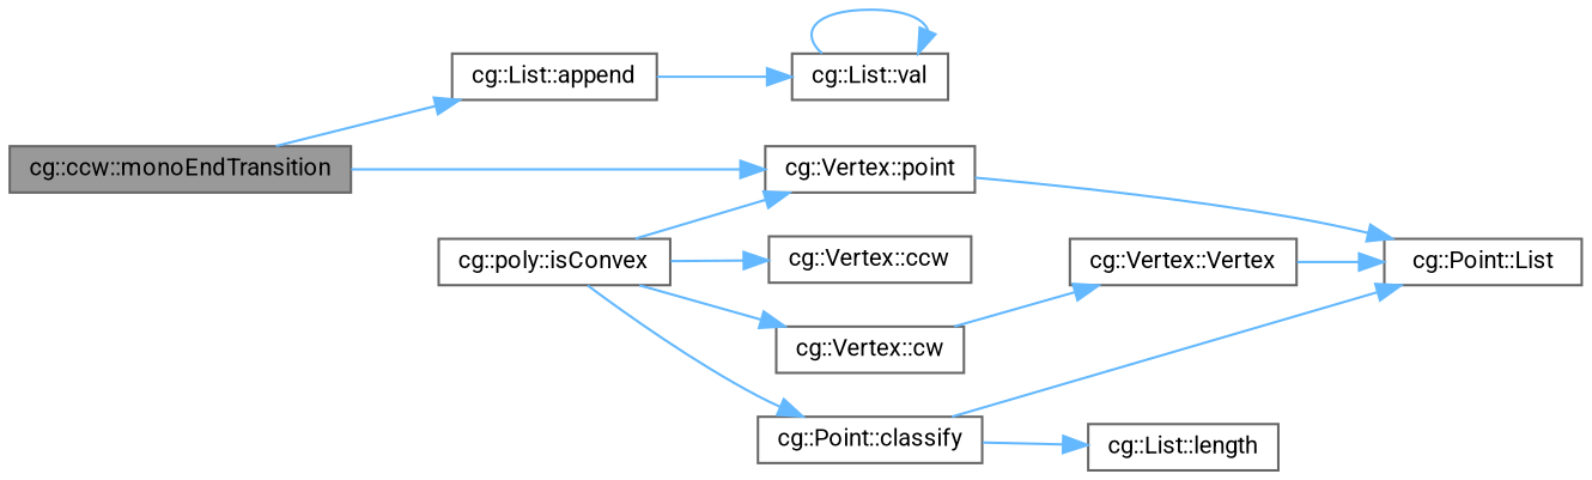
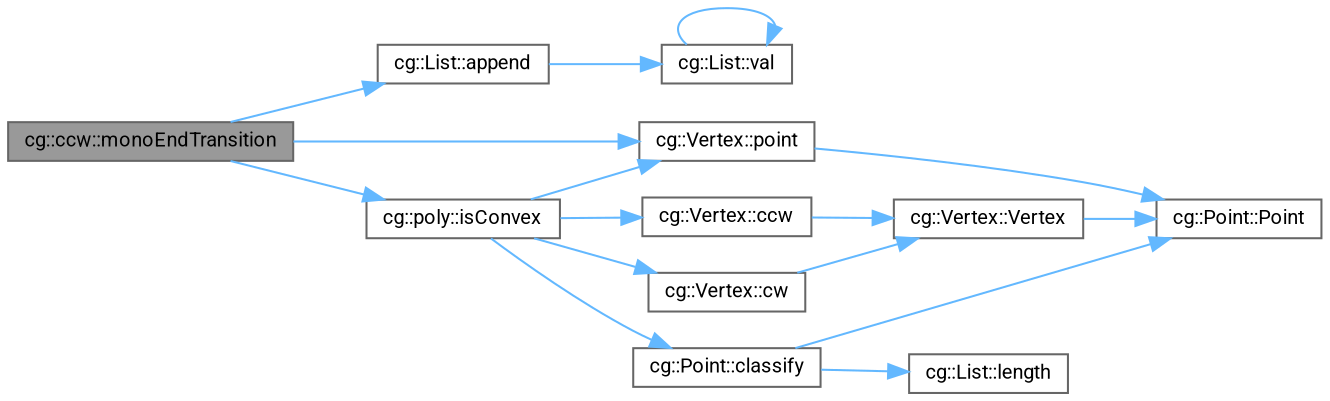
  digraph {
    fontname=Roboto
    rankdir=LR
    node [color=grey40 fillcolor=white fontname=Roboto fontsize=10 shape=box style=filled]
    edge [color=steelblue1 fontname=Roboto fontsize=10 labelfontname=Helvetica labelfontsize=10 style=solid]
    n1 [color=gray40 fillcolor=grey60 fontcolor=black height=0.2 label="cg::ccw::monoEndTransition" width=0.4]
    n2 [height=0.2 label="cg::List::append" width=0.4]
    n3 [height=0.2 label="cg::poly::isConvex" width=0.4]
    n4 [height=0.2 label="cg::Vertex::point" width=0.4]
    n5 [height=0.2 label="cg::List::val" width=0.4]
    n6 [height=0.2 label="cg::Vertex::ccw" width=0.4]
    n7 [height=0.2 label="cg::Point::classify" width=0.4]
    n8 [height=0.2 label="cg::Vertex::cw" width=0.4]
-   n9 [height=0.2 label="cg::Point::List" width=0.4]
+   n9 [height=0.2 label="cg::Point::Point" width=0.4]
    n10 [height=0.2 label="cg::Vertex::Vertex" width=0.4]
    n11 [height=0.2 label="cg::List::length" width=0.4]
    n1 -> n2
+   n1 -> n3
    n1 -> n4
    n2 -> n5
    n3 -> n4
    n3 -> n6
    n3 -> n7
    n3 -> n8
    n4 -> n9
    n5 -> n5
+   n6 -> n10
    n7 -> n9
    n7 -> n11
    n8 -> n10
    n10 -> n9
  }
